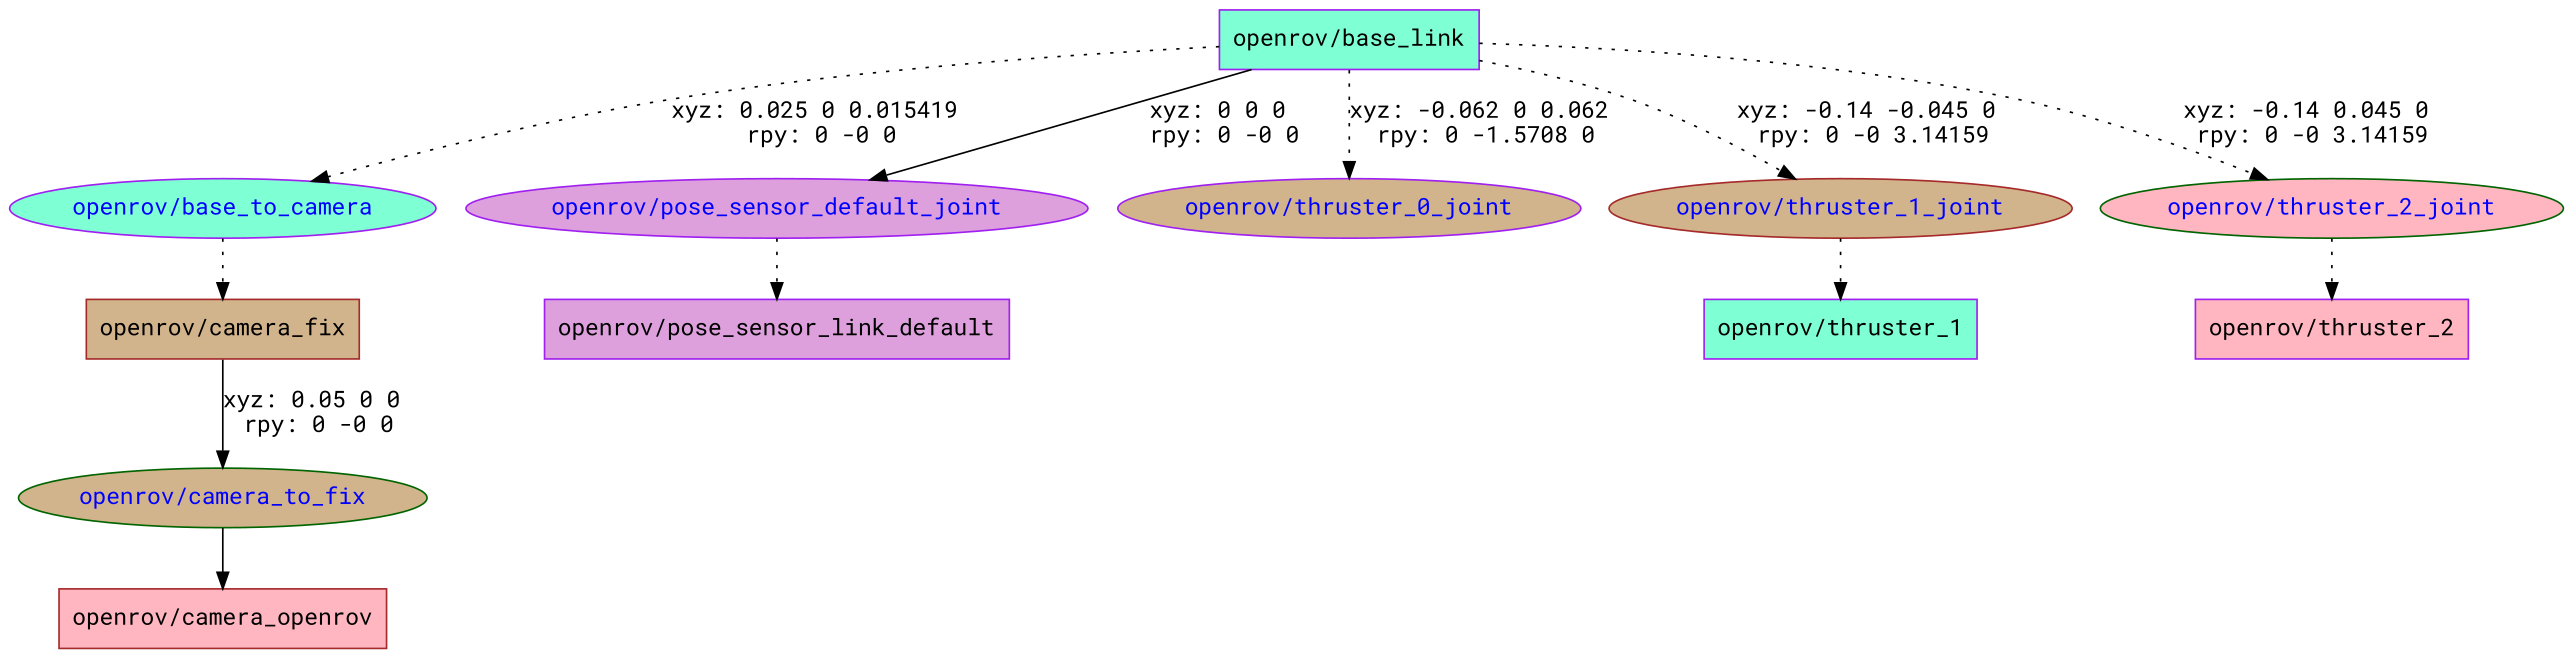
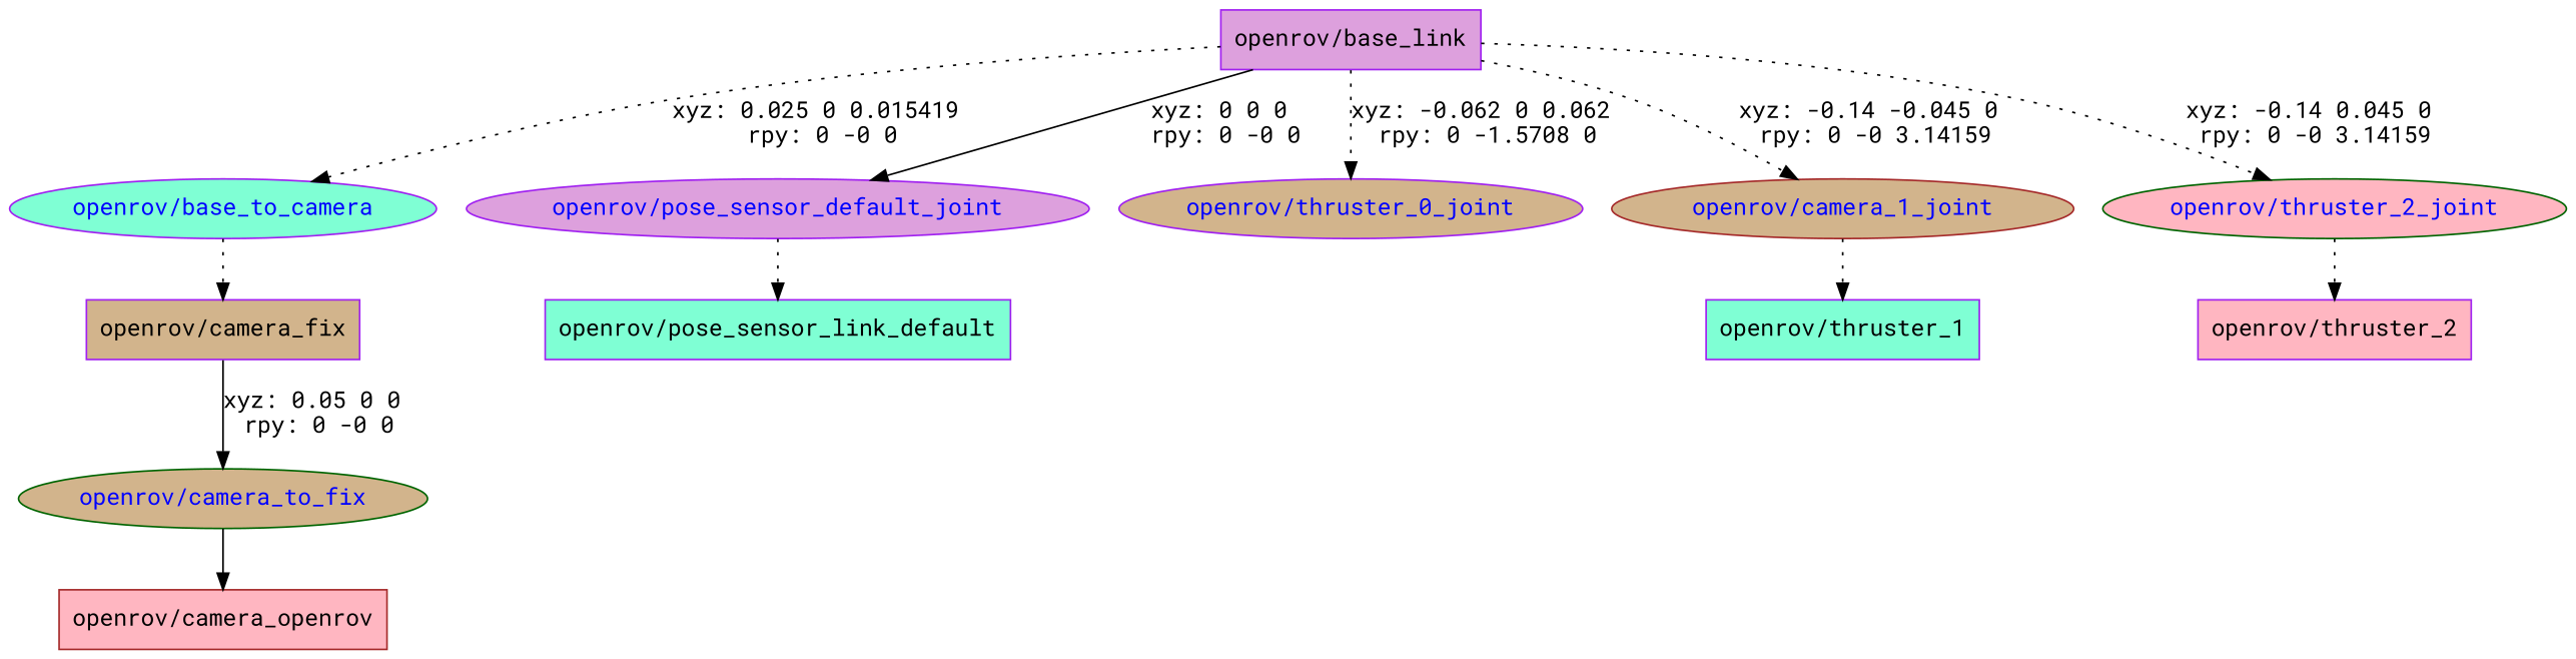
  digraph {
    fontname="Roboto Mono"
    node [color=purple fillcolor=tan fontname="Roboto Mono" shape=box style=filled]
    edge [fontname="Roboto Mono" style=dotted]
-   n1 [fillcolor=aquamarine label="openrov/base_link"]
+   n1 [fillcolor=plum label="openrov/base_link"]
    "openrov/base_to_camera" [fillcolor=aquamarine fontcolor=blue shape=ellipse]
    "openrov/pose_sensor_default_joint" [fillcolor=plum fontcolor=blue shape=ellipse]
    "openrov/thruster_0_joint" [fontcolor=blue shape=ellipse]
-   "openrov/thruster_1_joint" [color=brown fontcolor=blue shape=ellipse]
+   "openrov/thruster_1_joint" [color=brown fontcolor=blue shape=ellipse label="openrov/camera_1_joint"]
    "openrov/thruster_2_joint" [color=darkgreen fillcolor=lightpink fontcolor=blue shape=ellipse]
-   n7 [color=brown label="openrov/camera_fix"]
-   n8 [fillcolor=plum label="openrov/pose_sensor_link_default"]
+   n7 [label="openrov/camera_fix"]
+   n8 [fillcolor=aquamarine label="openrov/pose_sensor_link_default"]
    n9 [fillcolor=aquamarine label="openrov/thruster_1"]
    n10 [fillcolor=lightpink label="openrov/thruster_2"]
    "openrov/camera_to_fix" [color=darkgreen fontcolor=blue shape=ellipse]
    n12 [color=brown fillcolor=lightpink label="openrov/camera_openrov"]
    n1 -> "openrov/base_to_camera" [label="xyz: 0.025 0 0.015419 \nrpy: 0 -0 0"]
    n1 -> "openrov/pose_sensor_default_joint" [label="xyz: 0 0 0 \nrpy: 0 -0 0" style=solid]
    n1 -> "openrov/thruster_0_joint" [label="xyz: -0.062 0 0.062 \nrpy: 0 -1.5708 0"]
    n1 -> "openrov/thruster_1_joint" [label="xyz: -0.14 -0.045 0 \nrpy: 0 -0 3.14159"]
    n1 -> "openrov/thruster_2_joint" [label="xyz: -0.14 0.045 0 \nrpy: 0 -0 3.14159"]
    "openrov/base_to_camera" -> n7
    "openrov/pose_sensor_default_joint" -> n8
    "openrov/thruster_1_joint" -> n9
    "openrov/thruster_2_joint" -> n10
    n7 -> "openrov/camera_to_fix" [label="xyz: 0.05 0 0 \nrpy: 0 -0 0" style=solid]
    "openrov/camera_to_fix" -> n12 [style=solid]
  }
